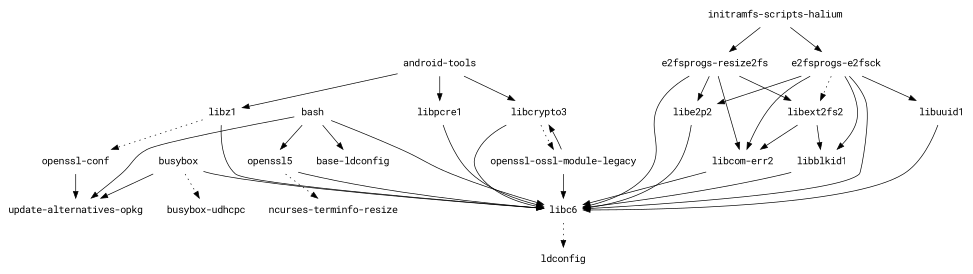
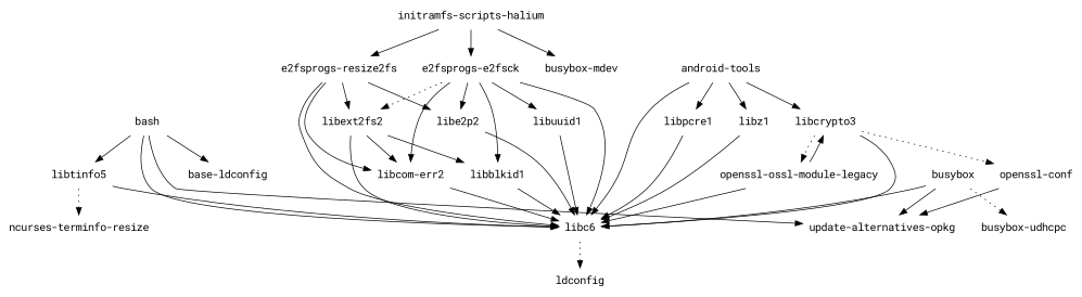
  digraph {
    fontname="Roboto Mono"
    node [fontname="Roboto Mono" shape=plaintext]
    edge [fontname="Roboto Mono"]
    "android-tools"
    libc6
    libcrypto3
    libpcre1
    libz1
    ldconfig
    "openssl-conf"
    "openssl-ossl-module-legacy"
    "update-alternatives-opkg"
    bash
    n11 [label="base-ldconfig"]
-   libtinfo5 [label=openssl5]
+   libtinfo5
    n13 [label="ncurses-terminfo-resize"]
    busybox
    "busybox-udhcpc"
    "e2fsprogs-e2fsck"
    libblkid1
    "libcom-err2"
    libe2p2
    libext2fs2
    libuuid1
    "e2fsprogs-resize2fs"
    "initramfs-scripts-halium"
+   "busybox-mdev"
+   "android-tools" -> libc6
    "android-tools" -> libcrypto3
    "android-tools" -> libpcre1
    "android-tools" -> libz1
    libc6 -> ldconfig [style=dotted]
    libcrypto3 -> libc6
-   libz1 -> "openssl-conf" [style=dotted]
+   libcrypto3 -> "openssl-conf" [style=dotted]
    libcrypto3 -> "openssl-ossl-module-legacy" [style=dotted]
    libpcre1 -> libc6
    libz1 -> libc6
    "openssl-conf" -> "update-alternatives-opkg"
    "openssl-ossl-module-legacy" -> libc6
    "openssl-ossl-module-legacy" -> libcrypto3
    bash -> libc6
    bash -> "update-alternatives-opkg"
    bash -> n11
    bash -> libtinfo5
    libtinfo5 -> libc6
    libtinfo5 -> n13 [style=dotted]
    busybox -> libc6
    busybox -> "update-alternatives-opkg"
    busybox -> "busybox-udhcpc" [style=dotted]
    "e2fsprogs-e2fsck" -> libc6
    "e2fsprogs-e2fsck" -> libblkid1
    "e2fsprogs-e2fsck" -> "libcom-err2"
    "e2fsprogs-e2fsck" -> libe2p2
    "e2fsprogs-e2fsck" -> libext2fs2 [style=dotted]
    "e2fsprogs-e2fsck" -> libuuid1
    libblkid1 -> libc6
    "libcom-err2" -> libc6
    libe2p2 -> libc6
+   libext2fs2 -> libc6
    libext2fs2 -> libblkid1
    libext2fs2 -> "libcom-err2"
    libuuid1 -> libc6
    "e2fsprogs-resize2fs" -> libc6
    "e2fsprogs-resize2fs" -> "libcom-err2"
    "e2fsprogs-resize2fs" -> libe2p2
    "e2fsprogs-resize2fs" -> libext2fs2
    "initramfs-scripts-halium" -> "e2fsprogs-e2fsck"
    "initramfs-scripts-halium" -> "e2fsprogs-resize2fs"
+   "initramfs-scripts-halium" -> "busybox-mdev"
  }
